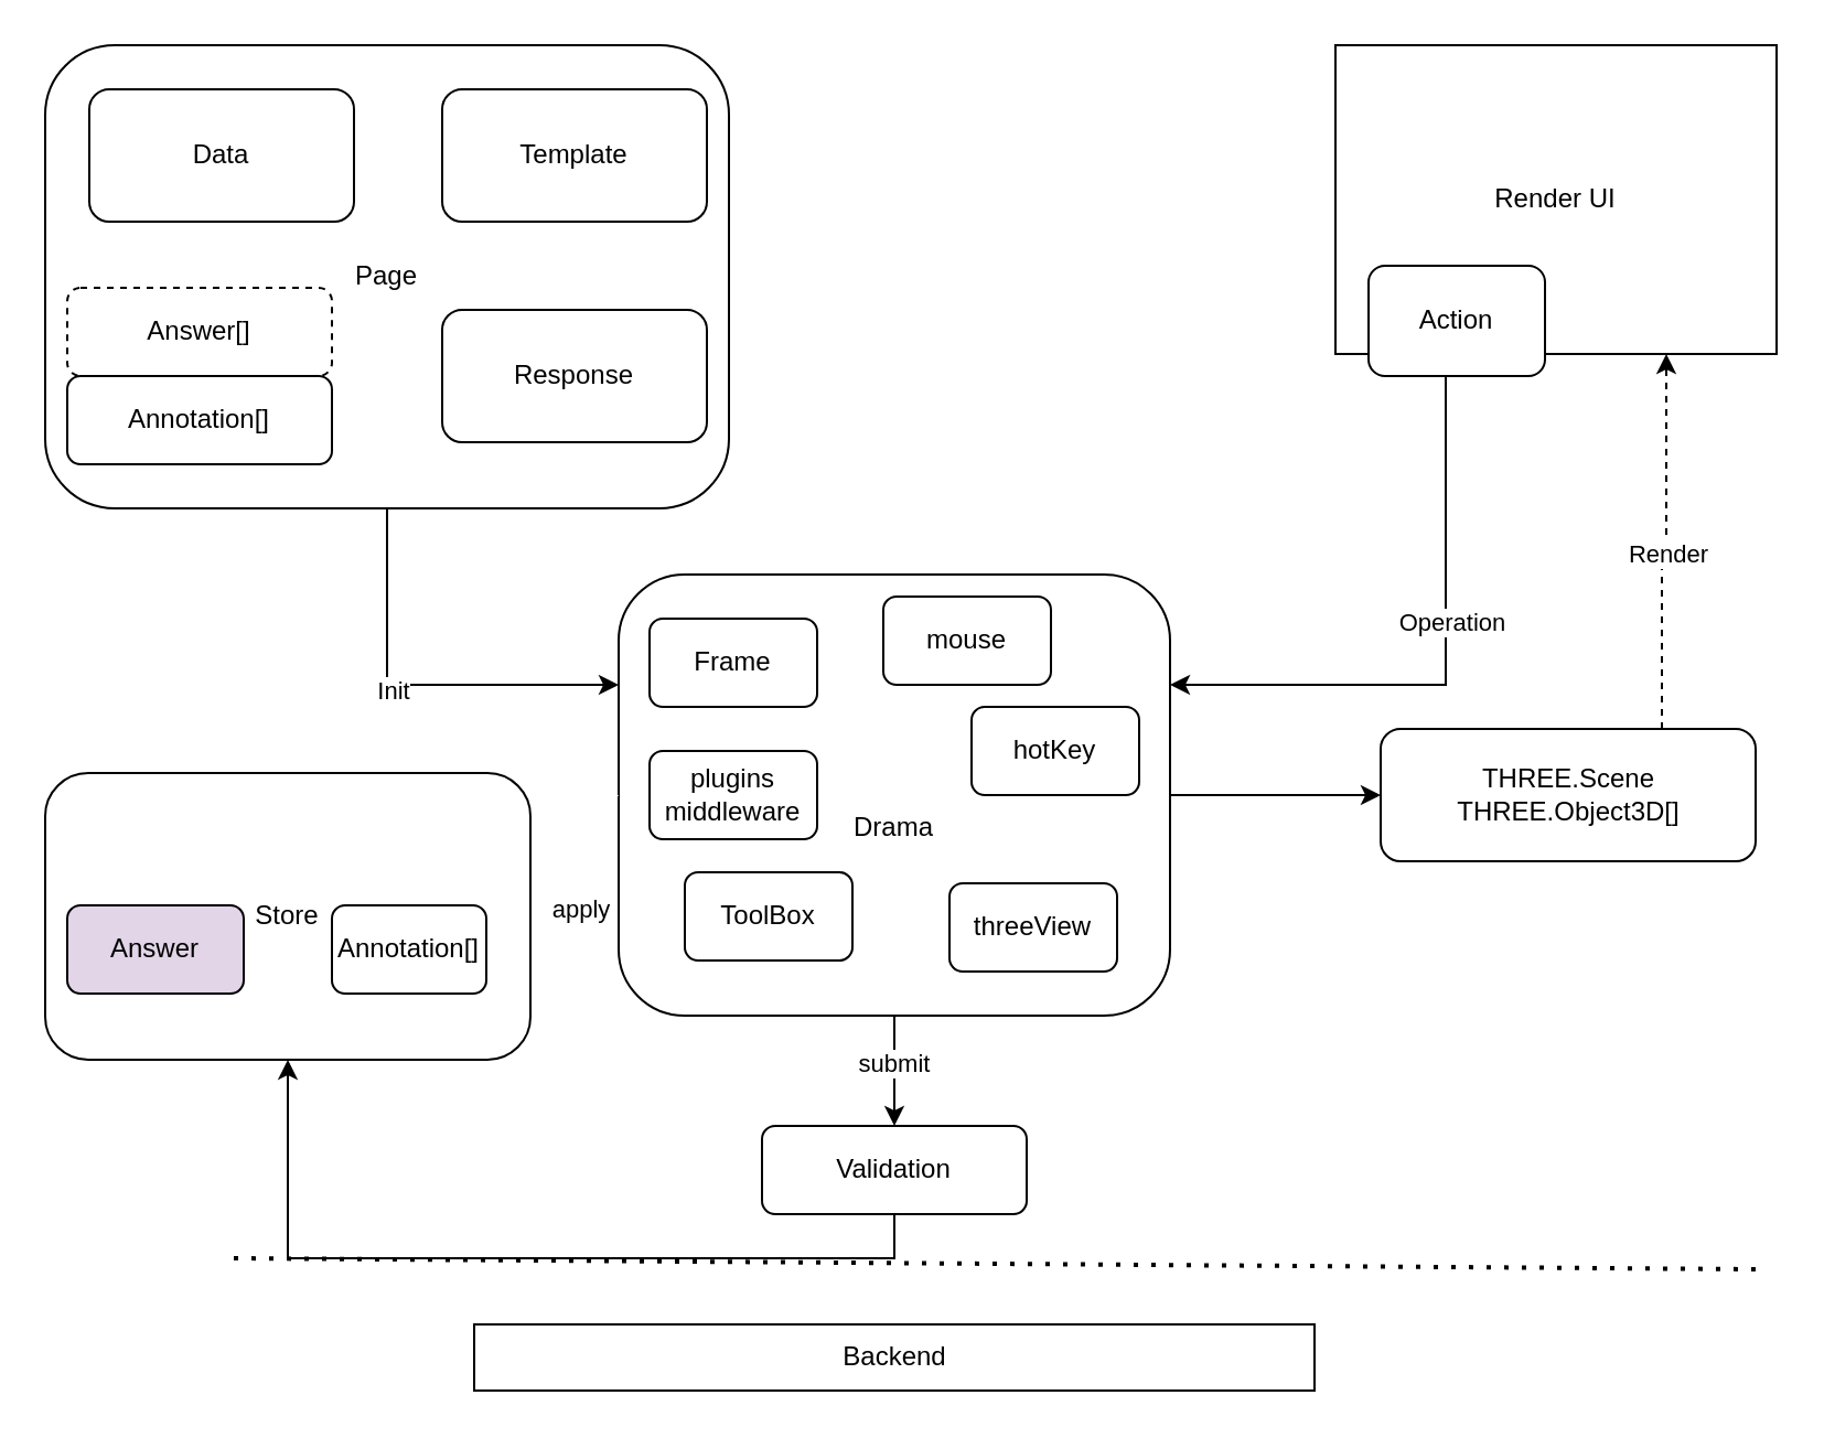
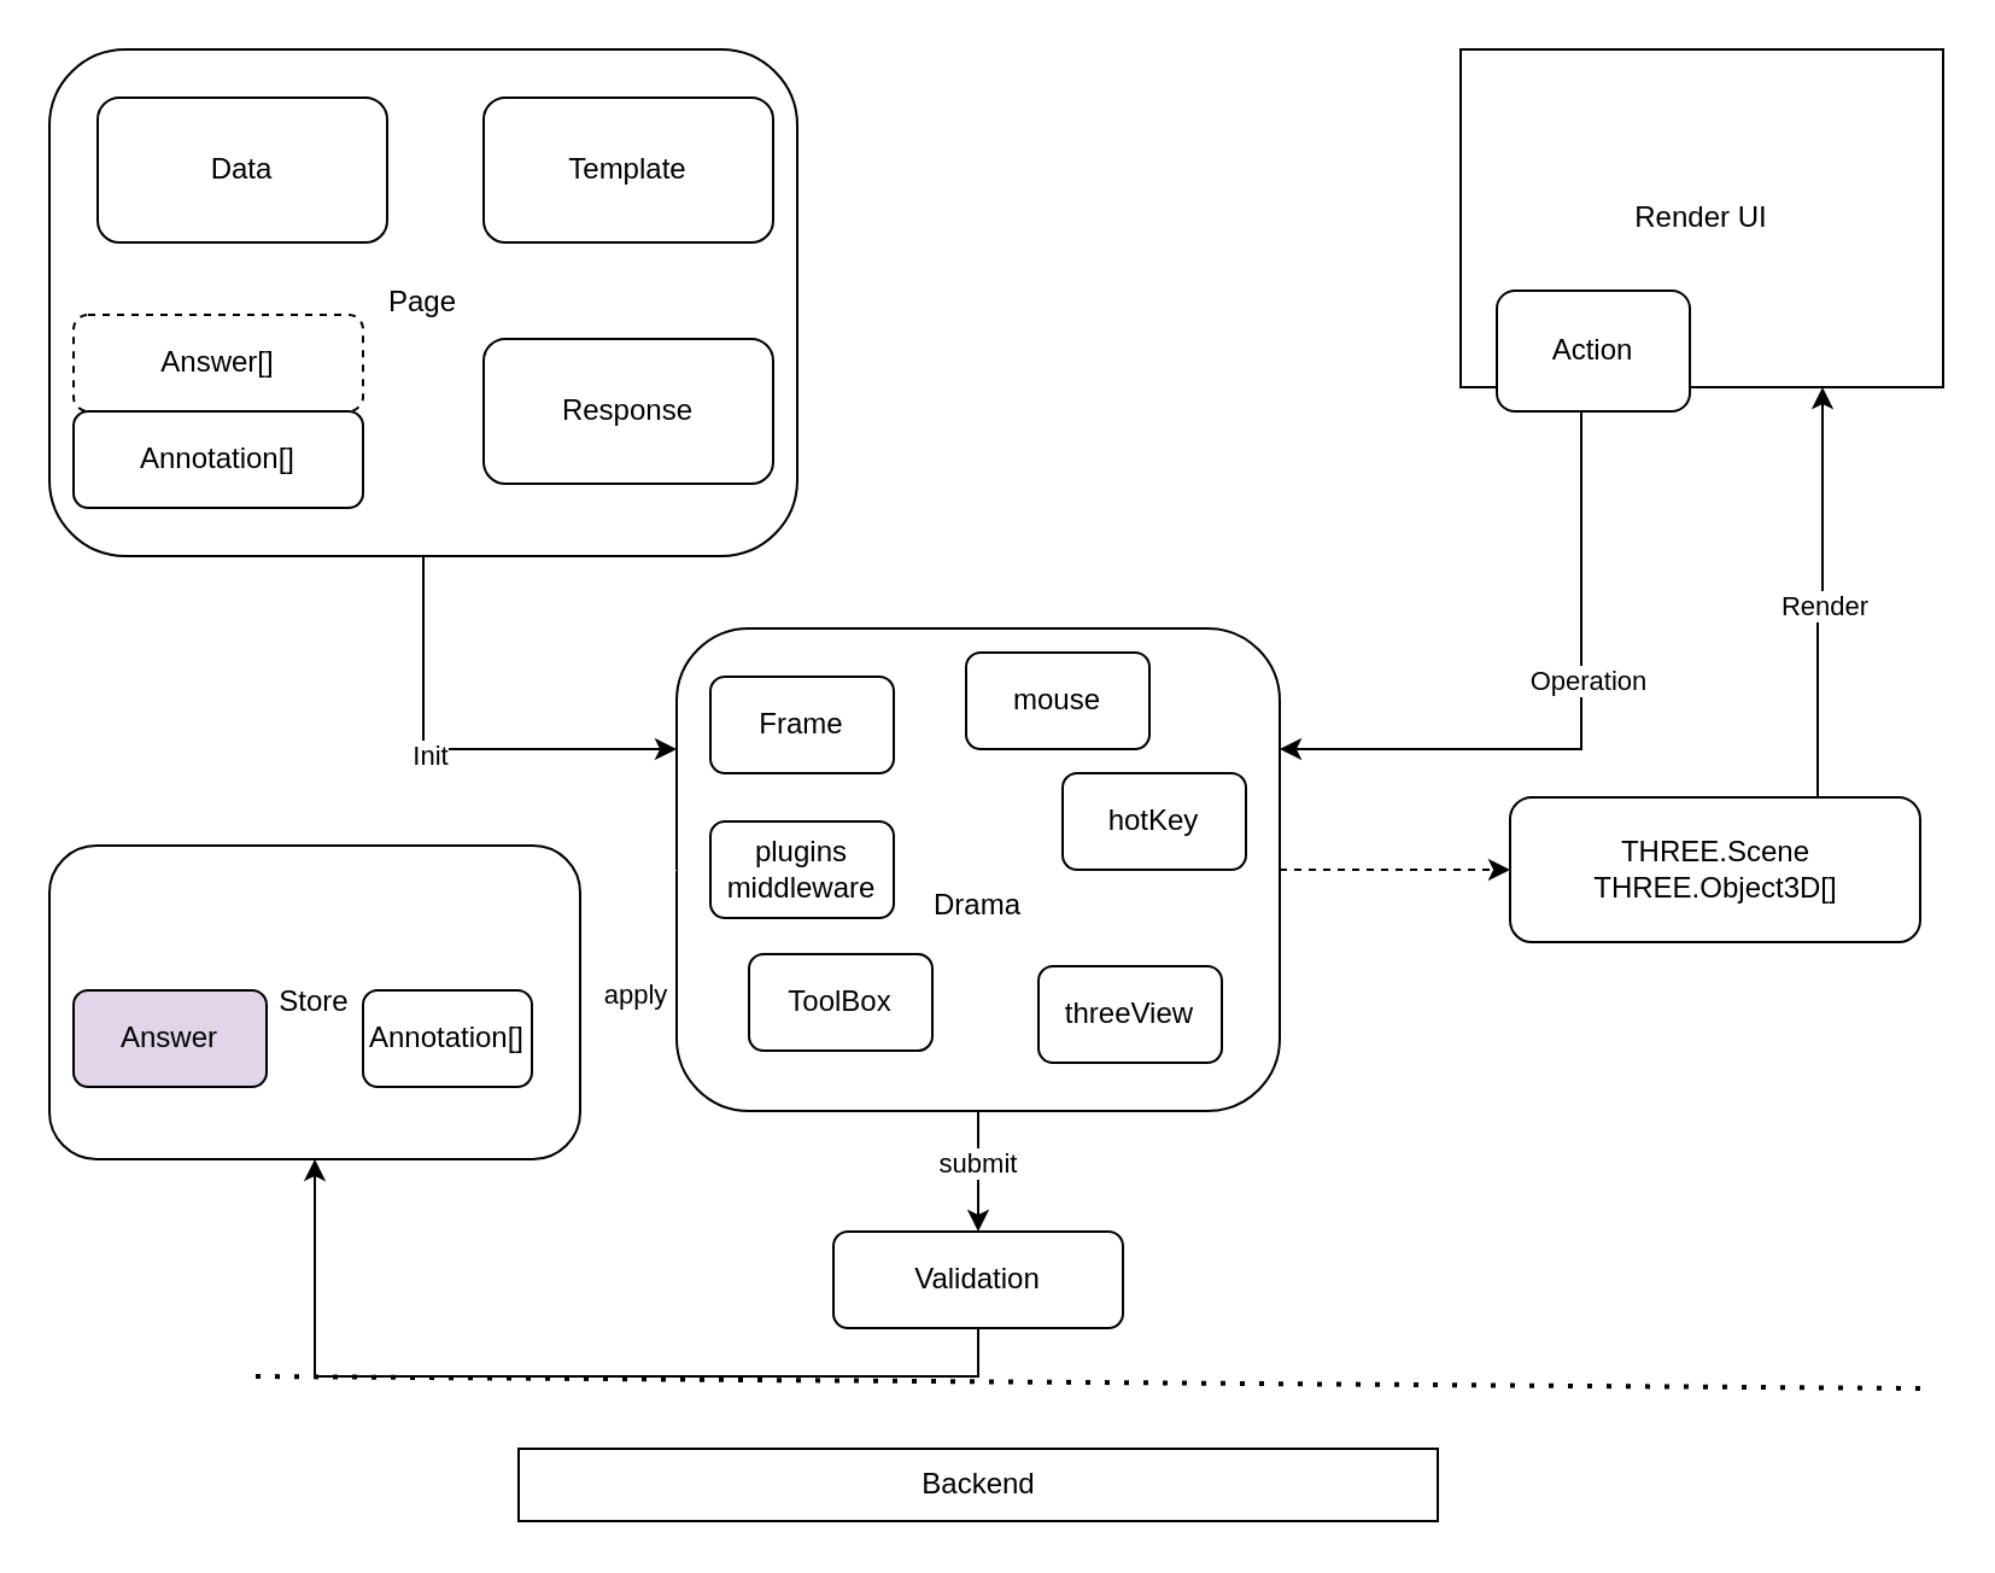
  <mxCell id="0" />
  <mxCell id="1" parent="0" />
  <mxCell id="2" style="edgeStyle=orthogonalEdgeStyle;rounded=0;orthogonalLoop=1;jettySize=auto;html=1;exitX=0.5;exitY=1;exitDx=0;exitDy=0;entryX=0;entryY=0.25;entryDx=0;entryDy=0;" parent="1" source="4" target="14" edge="1"><mxGeometry relative="1" as="geometry" /></mxCell>
  <mxCell id="3" value="Init" style="edgeLabel;html=1;align=center;verticalAlign=middle;resizable=0;points=[];" parent="2" vertex="1" connectable="0"><mxGeometry x="-0.117" y="-2" relative="1" as="geometry"><mxPoint as="offset" /></mxGeometry></mxCell>
  <mxCell id="4" value="Page" style="rounded=1;whiteSpace=wrap;html=1;" parent="1" vertex="1"><mxGeometry x="20" y="20" width="310" height="210" as="geometry" /></mxCell>
  <mxCell id="5" value="Template" style="rounded=1;whiteSpace=wrap;html=1;" parent="1" vertex="1"><mxGeometry x="200" y="40" width="120" height="60" as="geometry" /></mxCell>
  <mxCell id="6" value="Data" style="rounded=1;whiteSpace=wrap;html=1;" parent="1" vertex="1"><mxGeometry x="40" y="40" width="120" height="60" as="geometry" /></mxCell>
  <mxCell id="7" value="Answer[]" style="rounded=1;whiteSpace=wrap;html=1;dashed=1;" parent="1" vertex="1"><mxGeometry x="30" y="130" width="120" height="40" as="geometry" /></mxCell>
  <mxCell id="8" value="Annotation[]" style="rounded=1;whiteSpace=wrap;html=1;" parent="1" vertex="1"><mxGeometry x="30" y="170" width="120" height="40" as="geometry" /></mxCell>
- <mxCell id="9" style="edgeStyle=orthogonalEdgeStyle;rounded=0;orthogonalLoop=1;jettySize=auto;html=1;exitX=1;exitY=0.5;exitDx=0;exitDy=0;entryX=0;entryY=0.5;entryDx=0;entryDy=0;" parent="1" source="14" target="17" edge="1"><mxGeometry relative="1" as="geometry" /></mxCell>
+ <mxCell id="9" style="edgeStyle=orthogonalEdgeStyle;rounded=0;orthogonalLoop=1;jettySize=auto;html=1;exitX=1;exitY=0.5;exitDx=0;exitDy=0;entryX=0;entryY=0.5;entryDx=0;entryDy=0;dashed=1;" parent="1" source="14" target="17" edge="1"><mxGeometry relative="1" as="geometry" /></mxCell>
  <mxCell id="10" style="edgeStyle=orthogonalEdgeStyle;rounded=0;orthogonalLoop=1;jettySize=auto;html=1;exitX=0.5;exitY=1;exitDx=0;exitDy=0;entryX=0.5;entryY=0;entryDx=0;entryDy=0;" parent="1" source="14" target="25" edge="1"><mxGeometry relative="1" as="geometry" /></mxCell>
  <mxCell id="11" value="submit" style="edgeLabel;html=1;align=center;verticalAlign=middle;resizable=0;points=[];" parent="10" vertex="1" connectable="0"><mxGeometry x="-0.16" y="-1" relative="1" as="geometry"><mxPoint as="offset" /></mxGeometry></mxCell>
  <mxCell id="12" style="edgeStyle=none;html=1;exitX=0;exitY=0.75;exitDx=0;exitDy=0;entryX=1;entryY=0.5;entryDx=0;entryDy=0;strokeColor=#FFFFFF;fillColor=#66B2FF;" parent="1" source="14" target="30" edge="1"><mxGeometry relative="1" as="geometry" /></mxCell>
  <mxCell id="13" value="apply" style="edgeLabel;html=1;align=center;verticalAlign=middle;resizable=0;points=[];" parent="12" vertex="1" connectable="0"><mxGeometry x="-0.132" y="-1" relative="1" as="geometry"><mxPoint x="-1" as="offset" /></mxGeometry></mxCell>
  <mxCell id="14" value="&lt;br&gt;&lt;br&gt;Drama" style="rounded=1;whiteSpace=wrap;html=1;" parent="1" vertex="1"><mxGeometry x="280" y="260" width="250" height="200" as="geometry" /></mxCell>
- <mxCell id="15" style="edgeStyle=orthogonalEdgeStyle;rounded=0;orthogonalLoop=1;jettySize=auto;html=1;exitX=0.75;exitY=0;exitDx=0;exitDy=0;entryX=0.75;entryY=1;entryDx=0;entryDy=0;dashed=1;" parent="1" source="17" target="20" edge="1"><mxGeometry relative="1" as="geometry" /></mxCell>
+ <mxCell id="15" style="edgeStyle=orthogonalEdgeStyle;rounded=0;orthogonalLoop=1;jettySize=auto;html=1;exitX=0.75;exitY=0;exitDx=0;exitDy=0;entryX=0.75;entryY=1;entryDx=0;entryDy=0;" parent="1" source="17" target="20" edge="1"><mxGeometry relative="1" as="geometry" /></mxCell>
  <mxCell id="16" value="Render" style="edgeLabel;html=1;align=center;verticalAlign=middle;resizable=0;points=[];" parent="15" vertex="1" connectable="0"><mxGeometry x="-0.065" y="-2" relative="1" as="geometry"><mxPoint as="offset" /></mxGeometry></mxCell>
  <mxCell id="17" value="THREE.Scene&lt;br&gt;THREE.Object3D[]" style="rounded=1;whiteSpace=wrap;html=1;" parent="1" vertex="1"><mxGeometry x="625.5" y="330" width="170" height="60" as="geometry" /></mxCell>
  <mxCell id="18" style="edgeStyle=orthogonalEdgeStyle;rounded=0;orthogonalLoop=1;jettySize=auto;html=1;exitX=0.25;exitY=1;exitDx=0;exitDy=0;entryX=1;entryY=0.25;entryDx=0;entryDy=0;" parent="1" source="20" target="14" edge="1"><mxGeometry relative="1" as="geometry" /></mxCell>
  <mxCell id="19" value="Operation" style="edgeLabel;html=1;align=center;verticalAlign=middle;resizable=0;points=[];" parent="18" vertex="1" connectable="0"><mxGeometry x="-0.12" y="2" relative="1" as="geometry"><mxPoint as="offset" /></mxGeometry></mxCell>
  <mxCell id="20" value="Render UI" style="rounded=0;whiteSpace=wrap;html=1;" parent="1" vertex="1"><mxGeometry x="605" y="20" width="200" height="140" as="geometry" /></mxCell>
  <mxCell id="21" value="Answer" style="rounded=1;whiteSpace=wrap;html=1;fillColor=#e1d5e7;" parent="1" vertex="1"><mxGeometry x="30" y="410" width="80" height="40" as="geometry" /></mxCell>
  <mxCell id="22" value="Annotation[]" style="rounded=1;whiteSpace=wrap;html=1;" parent="1" vertex="1"><mxGeometry x="150" y="410" width="70" height="40" as="geometry" /></mxCell>
  <mxCell id="23" value="Backend" style="rounded=0;whiteSpace=wrap;html=1;" parent="1" vertex="1"><mxGeometry x="214.5" y="600" width="381" height="30" as="geometry" /></mxCell>
  <mxCell id="24" style="edgeStyle=orthogonalEdgeStyle;rounded=0;orthogonalLoop=1;jettySize=auto;html=1;exitX=0.5;exitY=1;exitDx=0;exitDy=0;" parent="1" source="25" target="30" edge="1"><mxGeometry relative="1" as="geometry" /></mxCell>
  <mxCell id="25" value="Validation" style="rounded=1;whiteSpace=wrap;html=1;" parent="1" vertex="1"><mxGeometry x="345" y="510" width="120" height="40" as="geometry" /></mxCell>
  <mxCell id="26" value="Response" style="rounded=1;whiteSpace=wrap;html=1;" parent="1" vertex="1"><mxGeometry x="200" y="140" width="120" height="60" as="geometry" /></mxCell>
  <mxCell id="27" value="Action" style="rounded=1;whiteSpace=wrap;html=1;" parent="1" vertex="1"><mxGeometry x="620" y="120" width="80" height="50" as="geometry" /></mxCell>
  <mxCell id="28" value="" style="endArrow=none;dashed=1;html=1;dashPattern=1 3;strokeWidth=2;" parent="1" edge="1"><mxGeometry width="50" height="50" relative="1" as="geometry"><mxPoint x="105.5" y="570" as="sourcePoint" /><mxPoint x="795.5" y="575" as="targetPoint" /></mxGeometry></mxCell>
  <mxCell id="29" style="edgeStyle=none;html=1;exitX=1;exitY=0.25;exitDx=0;exitDy=0;entryX=0;entryY=0.5;entryDx=0;entryDy=0;strokeColor=#FFFFFF;fillColor=#66B2FF;" parent="1" source="30" target="14" edge="1"><mxGeometry relative="1" as="geometry" /></mxCell>
  <mxCell id="30" value="Store" style="rounded=1;whiteSpace=wrap;html=1;fillColor=none;" parent="1" vertex="1"><mxGeometry x="20" y="350" width="220" height="130" as="geometry" /></mxCell>
  <mxCell id="31" value="Frame" style="rounded=1;whiteSpace=wrap;html=1;" vertex="1" parent="1"><mxGeometry x="294" y="280" width="76" height="40" as="geometry" /></mxCell>
  <mxCell id="32" value="threeView" style="rounded=1;whiteSpace=wrap;html=1;" vertex="1" parent="1"><mxGeometry x="430" y="400" width="76" height="40" as="geometry" /></mxCell>
  <mxCell id="33" value="ToolBox" style="rounded=1;whiteSpace=wrap;html=1;" vertex="1" parent="1"><mxGeometry x="310" y="395" width="76" height="40" as="geometry" /></mxCell>
  <mxCell id="34" value="plugins&lt;br&gt;middleware" style="rounded=1;whiteSpace=wrap;html=1;" vertex="1" parent="1"><mxGeometry x="294" y="340" width="76" height="40" as="geometry" /></mxCell>
  <mxCell id="35" value="mouse" style="rounded=1;whiteSpace=wrap;html=1;" vertex="1" parent="1"><mxGeometry x="400" y="270" width="76" height="40" as="geometry" /></mxCell>
  <mxCell id="36" value="hotKey" style="rounded=1;whiteSpace=wrap;html=1;" vertex="1" parent="1"><mxGeometry x="440" y="320" width="76" height="40" as="geometry" /></mxCell>
